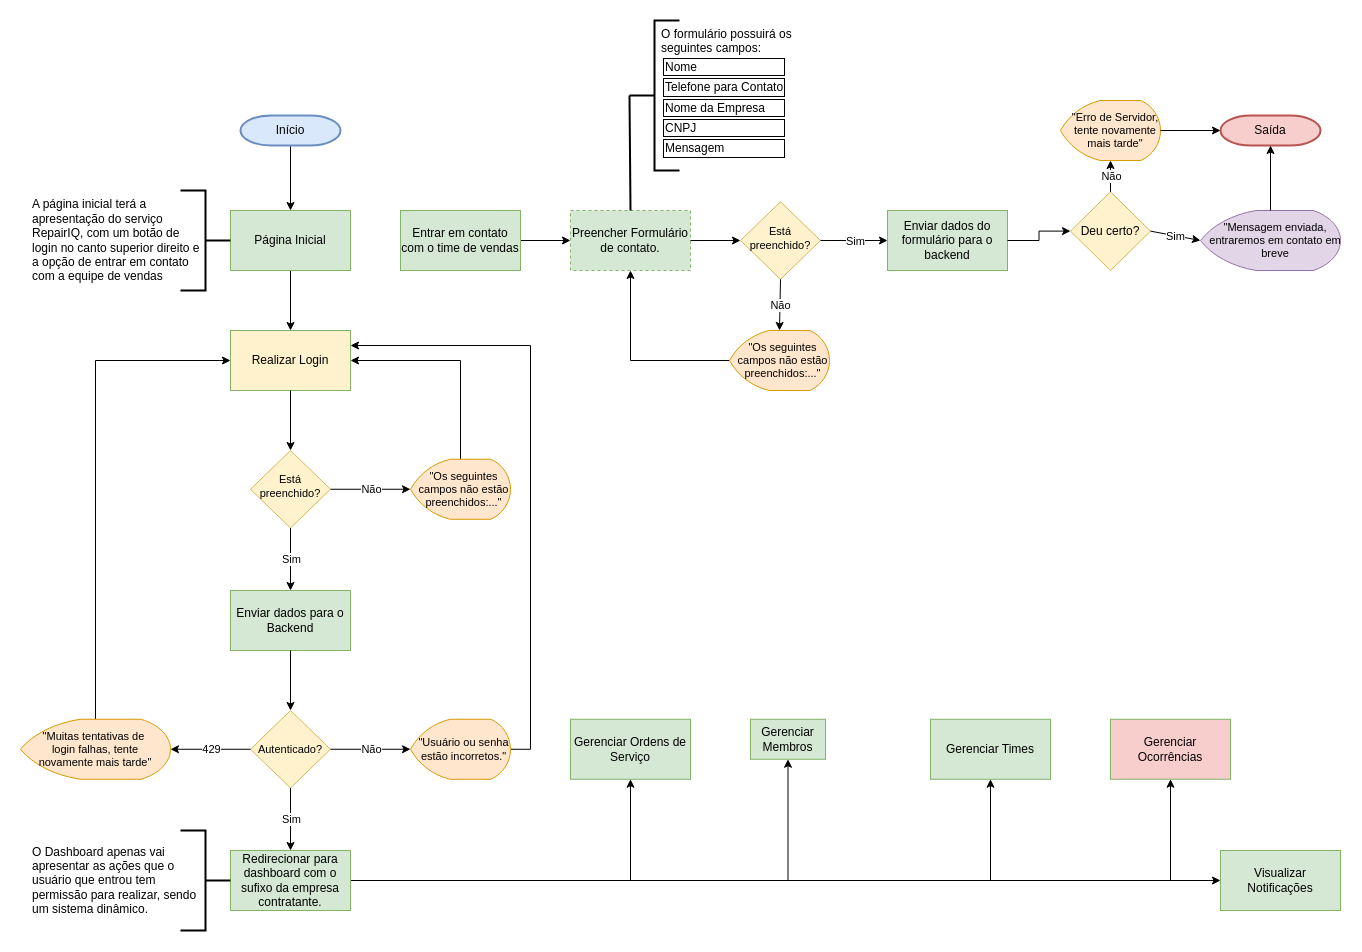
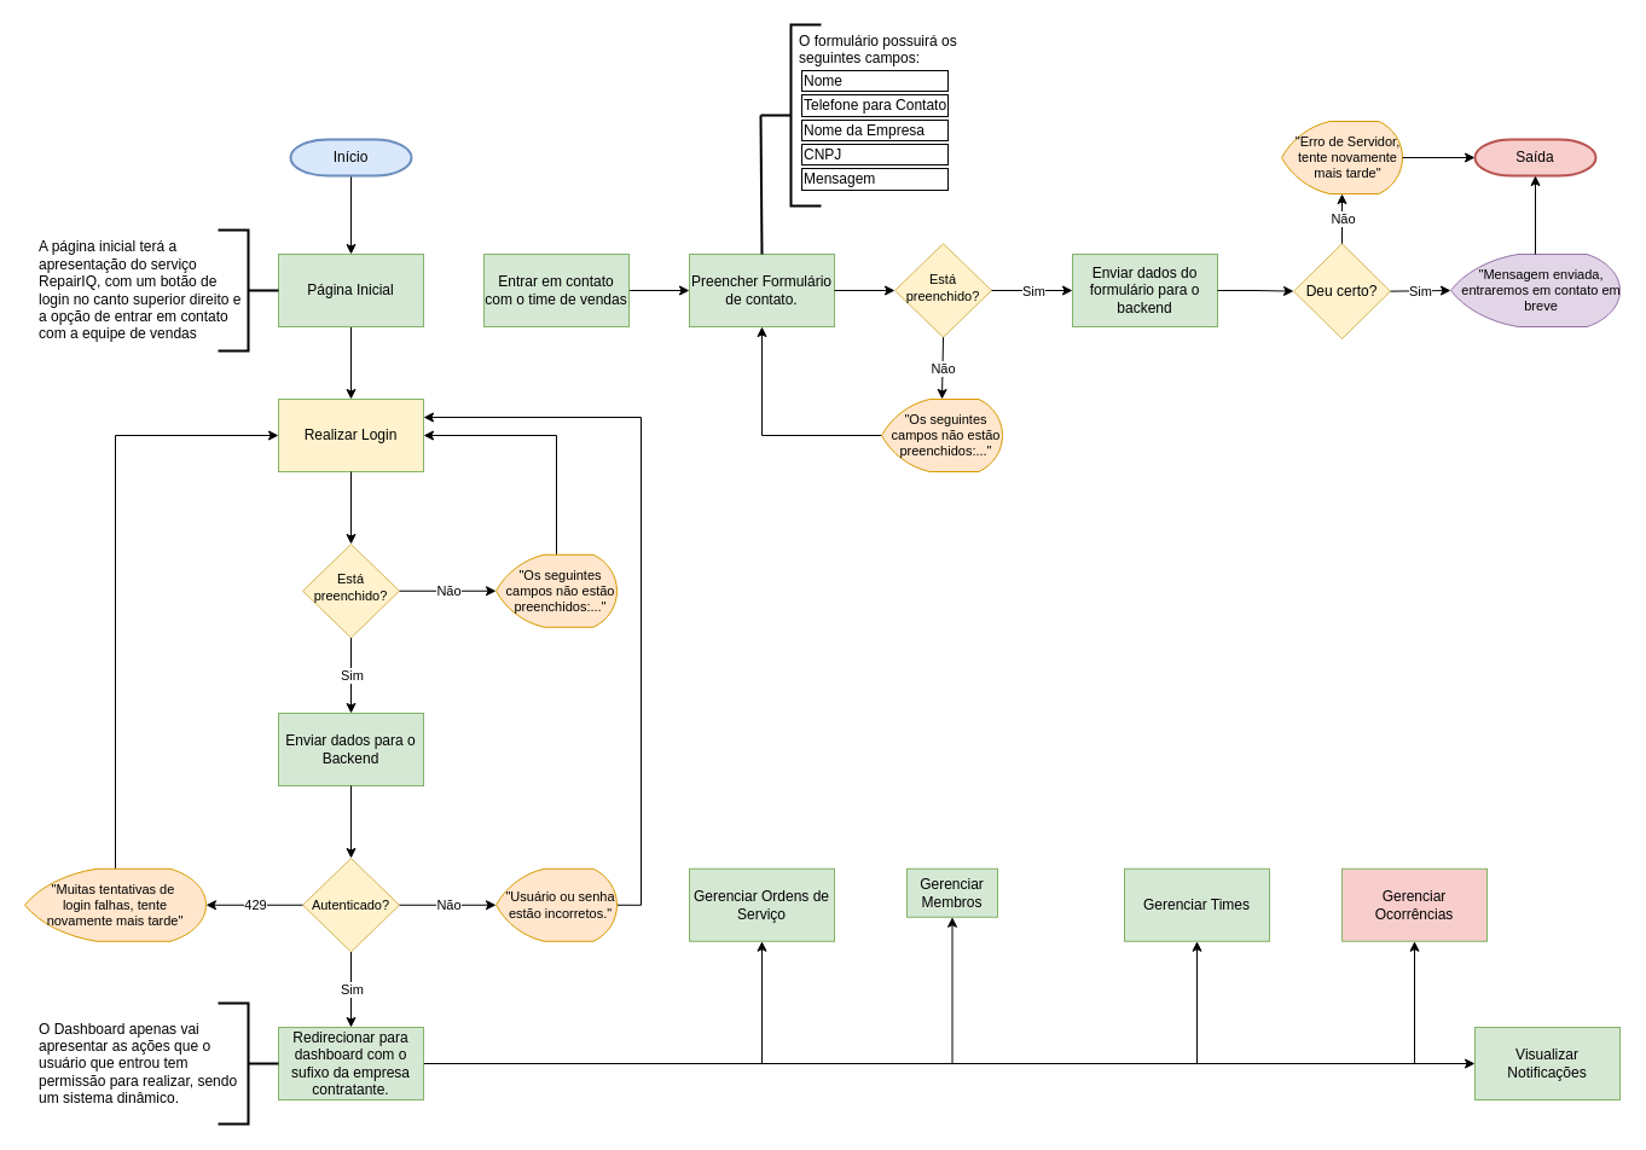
  <mxCell id="0" />
  <mxCell id="1" parent="0" />
  <mxCell id="2" style="edgeStyle=orthogonalEdgeStyle;rounded=0;orthogonalLoop=1;jettySize=auto;html=1;entryX=0.5;entryY=0;entryDx=0;entryDy=0;" edge="1" parent="1" source="3" target="5"><mxGeometry relative="1" as="geometry" /></mxCell>
  <mxCell id="3" value="Início" style="strokeWidth=2;html=1;shape=mxgraph.flowchart.terminator;whiteSpace=wrap;fillColor=#dae8fc;strokeColor=#6c8ebf;" vertex="1" parent="1"><mxGeometry x="240" y="115" width="100" height="30" as="geometry" /></mxCell>
  <mxCell id="4" style="edgeStyle=orthogonalEdgeStyle;rounded=0;orthogonalLoop=1;jettySize=auto;html=1;entryX=0.5;entryY=0;entryDx=0;entryDy=0;" edge="1" parent="1" source="5" target="8"><mxGeometry relative="1" as="geometry" /></mxCell>
  <mxCell id="5" value="Página Inicial" style="rounded=0;whiteSpace=wrap;html=1;fillColor=#d5e8d4;strokeColor=#82b366;" vertex="1" parent="1"><mxGeometry x="230" y="210" width="120" height="60" as="geometry" /></mxCell>
  <mxCell id="6" value="" style="strokeWidth=2;html=1;shape=mxgraph.flowchart.annotation_2;align=left;labelPosition=right;pointerEvents=1;rotation=-180;" vertex="1" parent="1"><mxGeometry y="190" width="50" height="100" as="geometry" x="180" /></mxCell>
  <mxCell id="7" value="A página inicial terá a apresentação do serviço RepairIQ, com um botão de login no canto superior direito e a opção de entrar em contato com a equipe de vendas" style="text;html=1;align=left;verticalAlign=middle;whiteSpace=wrap;rounded=0;" vertex="1" parent="1"><mxGeometry x="30" y="190" width="170" height="100" as="geometry" /></mxCell>
  <mxCell id="8" value="Realizar Login" style="rounded=0;whiteSpace=wrap;html=1;fillColor=#fff2cc;strokeColor=#82b366;" vertex="1" parent="1"><mxGeometry x="230" y="330" width="120" height="60" as="geometry" /></mxCell>
  <mxCell id="9" style="edgeStyle=orthogonalEdgeStyle;rounded=0;orthogonalLoop=1;jettySize=auto;html=1;entryX=0;entryY=0.5;entryDx=0;entryDy=0;" edge="1" parent="1" source="10" target="11"><mxGeometry relative="1" as="geometry" /></mxCell>
  <mxCell id="10" value="Entrar em contato com o time de vendas" style="rounded=0;whiteSpace=wrap;html=1;fillColor=#d5e8d4;strokeColor=#82b366;" vertex="1" parent="1"><mxGeometry x="400" y="210" width="120" height="60" as="geometry" /></mxCell>
- <mxCell id="11" value="Preencher Formulário de contato." style="rounded=0;whiteSpace=wrap;html=1;fillColor=#d5e8d4;strokeColor=#82b366;dashed=1;" vertex="1" parent="1"><mxGeometry x="570" y="210" width="120" height="60" as="geometry" /></mxCell>
+ <mxCell id="11" value="Preencher Formulário de contato." style="rounded=0;whiteSpace=wrap;html=1;fillColor=#d5e8d4;strokeColor=#82b366;" vertex="1" parent="1"><mxGeometry x="570" y="210" width="120" height="60" as="geometry" /></mxCell>
  <mxCell id="12" value="" style="strokeWidth=2;html=1;shape=mxgraph.flowchart.annotation_2;align=left;labelPosition=right;pointerEvents=1;rotation=0;" vertex="1" parent="1"><mxGeometry x="629" y="20" width="50" height="150" as="geometry" /></mxCell>
  <mxCell id="13" value="O formulário possuirá os seguintes campos:&lt;div&gt;&lt;table&gt;&lt;tbody&gt;&lt;tr&gt;&lt;td style=&quot;border: 1px solid rgb(0, 0, 0); border-collapse: collapse;&quot; border=&quot;1&quot;&gt;Nome&lt;br&gt;&lt;/td&gt;&lt;/tr&gt;&lt;tr&gt;&lt;td style=&quot;border: 1px solid rgb(0, 0, 0); border-collapse: collapse;&quot; border=&quot;1&quot;&gt;Telefone para Contato&lt;/td&gt;&lt;/tr&gt;&lt;tr&gt;&lt;td style=&quot;border: 1px solid rgb(0, 0, 0); border-collapse: collapse;&quot; border=&quot;1&quot;&gt;Nome da Empresa&lt;br&gt;&lt;/td&gt;&lt;/tr&gt;&lt;tr&gt;&lt;td style=&quot;border: 1px solid rgb(0, 0, 0); border-collapse: collapse;&quot; border=&quot;1&quot;&gt;CNPJ&lt;/td&gt;&lt;/tr&gt;&lt;tr&gt;&lt;td style=&quot;border: 1px solid rgb(0, 0, 0); border-collapse: collapse;&quot; border=&quot;1&quot;&gt;Mensagem&lt;/td&gt;&lt;/tr&gt;&lt;/tbody&gt;&lt;/table&gt;&lt;br&gt;&lt;/div&gt;" style="text;html=1;align=left;verticalAlign=middle;whiteSpace=wrap;rounded=0;" vertex="1" parent="1"><mxGeometry x="659" y="50" width="170" height="100" as="geometry" /></mxCell>
  <mxCell id="14" value="" style="endArrow=none;html=1;rounded=0;entryX=0;entryY=0.5;entryDx=0;entryDy=0;entryPerimeter=0;exitX=0.5;exitY=0;exitDx=0;exitDy=0;strokeWidth=2;" edge="1" parent="1" source="11" target="12"><mxGeometry width="50" height="50" relative="1" as="geometry"><mxPoint x="570" y="420" as="sourcePoint" /><mxPoint x="620" y="370" as="targetPoint" /></mxGeometry></mxCell>
  <mxCell id="15" value="Está preenchido?" style="strokeWidth=1;html=1;shape=mxgraph.flowchart.decision;whiteSpace=wrap;fontSize=11;verticalAlign=middle;spacing=2;spacingBottom=5;fillColor=#fff2cc;strokeColor=#d6b656;" vertex="1" parent="1"><mxGeometry x="740" y="201.25" width="80" height="77.5" as="geometry" /></mxCell>
  <mxCell id="16" style="edgeStyle=orthogonalEdgeStyle;rounded=0;orthogonalLoop=1;jettySize=auto;html=1;entryX=0;entryY=0.5;entryDx=0;entryDy=0;entryPerimeter=0;" edge="1" parent="1" source="11" target="15"><mxGeometry relative="1" as="geometry" /></mxCell>
  <mxCell id="17" value="Enviar dados do formulário para o backend" style="whiteSpace=wrap;html=1;fontSize=12;fillColor=#d5e8d4;strokeColor=#82b366;strokeWidth=1;spacing=2;spacingBottom=0;" vertex="1" parent="1"><mxGeometry x="887" y="210" width="120" height="60" as="geometry" /></mxCell>
  <mxCell id="18" value="" style="endArrow=classic;html=1;rounded=0;entryX=0;entryY=0.5;entryDx=0;entryDy=0;exitX=1;exitY=0.5;exitDx=0;exitDy=0;exitPerimeter=0;" edge="1" parent="1" source="15" target="17"><mxGeometry relative="1" as="geometry"><mxPoint x="540" y="400" as="sourcePoint" /><mxPoint x="640" y="400" as="targetPoint" /></mxGeometry></mxCell>
  <mxCell id="19" value="Sim" style="edgeLabel;resizable=0;html=1;;align=center;verticalAlign=middle;" connectable="0" vertex="1" parent="18"><mxGeometry relative="1" as="geometry" /></mxCell>
  <mxCell id="20" value="" style="endArrow=classic;html=1;rounded=0;exitX=0.5;exitY=1;exitDx=0;exitDy=0;exitPerimeter=0;entryX=0.5;entryY=0;entryDx=0;entryDy=0;entryPerimeter=0;" edge="1" parent="1" source="15" target="23"><mxGeometry relative="1" as="geometry"><mxPoint x="430" y="370" as="sourcePoint" /><mxPoint x="780" y="330" as="targetPoint" /></mxGeometry></mxCell>
  <mxCell id="21" value="Não" style="edgeLabel;resizable=0;html=1;;align=center;verticalAlign=middle;" connectable="0" vertex="1" parent="20"><mxGeometry relative="1" as="geometry" /></mxCell>
  <mxCell id="22" style="edgeStyle=orthogonalEdgeStyle;rounded=0;orthogonalLoop=1;jettySize=auto;html=1;entryX=0.5;entryY=1;entryDx=0;entryDy=0;" edge="1" parent="1" source="23" target="11"><mxGeometry relative="1" as="geometry" /></mxCell>
  <mxCell id="23" value="&quot;Os seguintes campos não estão preenchidos:...&quot;" style="strokeWidth=1;html=1;shape=mxgraph.flowchart.display;whiteSpace=wrap;fillColor=#ffe6cc;strokeColor=#d79b00;spacingRight=-7;fontSize=11;" vertex="1" parent="1"><mxGeometry x="729" y="330" width="100" height="60" as="geometry" /></mxCell>
- <mxCell id="24" value="Deu certo?" style="strokeWidth=1;html=1;shape=mxgraph.flowchart.decision;whiteSpace=wrap;fillColor=#fff2cc;strokeColor=#d6b656;" vertex="1" parent="1"><mxGeometry x="1070" y="191.25" width="80" height="78.75" as="geometry" /></mxCell>
+ <mxCell id="24" value="Deu certo?" style="strokeWidth=1;html=1;shape=mxgraph.flowchart.decision;whiteSpace=wrap;fillColor=#fff2cc;strokeColor=#d6b656;" vertex="1" parent="1"><mxGeometry x="1070" y="201.25" width="80" height="78.75" as="geometry" /></mxCell>
  <mxCell id="25" style="edgeStyle=orthogonalEdgeStyle;rounded=0;orthogonalLoop=1;jettySize=auto;html=1;entryX=0;entryY=0.5;entryDx=0;entryDy=0;entryPerimeter=0;" edge="1" parent="1" source="17" target="24"><mxGeometry relative="1" as="geometry" /></mxCell>
  <mxCell id="26" value="&quot;Erro de Servidor, tente novamente mais tarde&quot;" style="strokeWidth=1;html=1;shape=mxgraph.flowchart.display;whiteSpace=wrap;fillColor=#ffe6cc;strokeColor=#d79b00;fontSize=11;spacingBottom=0;align=center;spacingRight=-10;" vertex="1" parent="1"><mxGeometry x="1060" y="100" width="100" height="60" as="geometry" /></mxCell>
  <mxCell id="27" value="" style="endArrow=classic;html=1;rounded=0;exitX=0.5;exitY=0;exitDx=0;exitDy=0;exitPerimeter=0;" edge="1" parent="1" source="24"><mxGeometry relative="1" as="geometry"><mxPoint x="790" y="260" as="sourcePoint" /><mxPoint x="1110" y="160" as="targetPoint" /></mxGeometry></mxCell>
  <mxCell id="28" value="Não" style="edgeLabel;resizable=0;html=1;;align=center;verticalAlign=middle;" connectable="0" vertex="1" parent="27"><mxGeometry relative="1" as="geometry" /></mxCell>
  <mxCell id="29" value="Saída" style="strokeWidth=2;html=1;shape=mxgraph.flowchart.terminator;whiteSpace=wrap;fillColor=#f8cecc;strokeColor=#b85450;" vertex="1" parent="1"><mxGeometry x="1220" y="115" width="100" height="30" as="geometry" /></mxCell>
  <mxCell id="30" style="edgeStyle=orthogonalEdgeStyle;rounded=0;orthogonalLoop=1;jettySize=auto;html=1;entryX=0;entryY=0.5;entryDx=0;entryDy=0;entryPerimeter=0;" edge="1" parent="1" source="26" target="29"><mxGeometry relative="1" as="geometry" /></mxCell>
  <mxCell id="31" value="Está preenchido?" style="strokeWidth=1;html=1;shape=mxgraph.flowchart.decision;whiteSpace=wrap;fontSize=11;verticalAlign=middle;spacing=2;spacingBottom=5;fillColor=#fff2cc;strokeColor=#d6b656;" vertex="1" parent="1"><mxGeometry x="250" y="450" width="80" height="77.5" as="geometry" /></mxCell>
  <mxCell id="32" style="edgeStyle=orthogonalEdgeStyle;rounded=0;orthogonalLoop=1;jettySize=auto;html=1;entryX=0.5;entryY=0;entryDx=0;entryDy=0;entryPerimeter=0;" edge="1" parent="1" source="8" target="31"><mxGeometry relative="1" as="geometry" /></mxCell>
  <mxCell id="33" style="edgeStyle=orthogonalEdgeStyle;rounded=0;orthogonalLoop=1;jettySize=auto;html=1;exitX=0.5;exitY=0;exitDx=0;exitDy=0;exitPerimeter=0;entryX=1;entryY=0.5;entryDx=0;entryDy=0;" edge="1" parent="1" source="34" target="8"><mxGeometry relative="1" as="geometry" /></mxCell>
  <mxCell id="34" value="&quot;Os seguintes campos não estão preenchidos:...&quot;" style="strokeWidth=1;html=1;shape=mxgraph.flowchart.display;whiteSpace=wrap;fillColor=#ffe6cc;strokeColor=#d79b00;spacingRight=-7;fontSize=11;" vertex="1" parent="1"><mxGeometry x="410" y="458.75" width="100" height="60" as="geometry" /></mxCell>
  <mxCell id="35" value="Enviar dados para o Backend" style="rounded=0;whiteSpace=wrap;html=1;fillColor=#d5e8d4;strokeColor=#82b366;" vertex="1" parent="1"><mxGeometry x="230" y="590" width="120" height="60" as="geometry" /></mxCell>
  <mxCell id="36" value="" style="endArrow=classic;html=1;rounded=0;exitX=1;exitY=0.5;exitDx=0;exitDy=0;exitPerimeter=0;entryX=0;entryY=0.5;entryDx=0;entryDy=0;entryPerimeter=0;" edge="1" parent="1" source="31" target="34"><mxGeometry relative="1" as="geometry"><mxPoint x="790" y="289" as="sourcePoint" /><mxPoint x="789" y="340" as="targetPoint" /></mxGeometry></mxCell>
  <mxCell id="37" value="Não" style="edgeLabel;resizable=0;html=1;;align=center;verticalAlign=middle;" connectable="0" vertex="1" parent="36"><mxGeometry relative="1" as="geometry" /></mxCell>
  <mxCell id="38" value="" style="endArrow=classic;html=1;rounded=0;entryX=0.5;entryY=0;entryDx=0;entryDy=0;exitX=0.5;exitY=1;exitDx=0;exitDy=0;exitPerimeter=0;" edge="1" parent="1" source="31" target="35"><mxGeometry relative="1" as="geometry"><mxPoint x="830" y="250" as="sourcePoint" /><mxPoint x="897" y="250" as="targetPoint" /></mxGeometry></mxCell>
  <mxCell id="39" value="Sim" style="edgeLabel;resizable=0;html=1;;align=center;verticalAlign=middle;" connectable="0" vertex="1" parent="38"><mxGeometry relative="1" as="geometry" /></mxCell>
  <mxCell id="40" value="Autenticado?" style="strokeWidth=1;html=1;shape=mxgraph.flowchart.decision;whiteSpace=wrap;fontSize=11;verticalAlign=middle;spacing=2;spacingBottom=0;fillColor=#fff2cc;strokeColor=#d6b656;" vertex="1" parent="1"><mxGeometry x="250" y="710" width="80" height="77.5" as="geometry" /></mxCell>
  <mxCell id="41" style="edgeStyle=orthogonalEdgeStyle;rounded=0;orthogonalLoop=1;jettySize=auto;html=1;entryX=0.5;entryY=0;entryDx=0;entryDy=0;entryPerimeter=0;exitX=0.5;exitY=1;exitDx=0;exitDy=0;" edge="1" parent="1" source="35" target="40"><mxGeometry relative="1" as="geometry" /></mxCell>
  <mxCell id="42" value="&quot;Mensagem enviada, entraremos em contato em breve" style="strokeWidth=1;html=1;shape=mxgraph.flowchart.display;whiteSpace=wrap;fillColor=#e1d5e7;strokeColor=#9673a6;fontSize=11;spacingBottom=0;align=center;spacingRight=-10;" vertex="1" parent="1"><mxGeometry x="1200" y="210" width="140" height="60" as="geometry" /></mxCell>
  <mxCell id="43" value="" style="endArrow=classic;html=1;rounded=0;entryX=0;entryY=0.5;entryDx=0;entryDy=0;exitX=1;exitY=0.5;exitDx=0;exitDy=0;exitPerimeter=0;entryPerimeter=0;" edge="1" parent="1" source="24" target="42"><mxGeometry relative="1" as="geometry"><mxPoint x="830" y="250" as="sourcePoint" /><mxPoint x="897" y="250" as="targetPoint" /></mxGeometry></mxCell>
  <mxCell id="44" value="Sim" style="edgeLabel;resizable=0;html=1;;align=center;verticalAlign=middle;" connectable="0" vertex="1" parent="43"><mxGeometry relative="1" as="geometry" /></mxCell>
  <mxCell id="45" style="edgeStyle=orthogonalEdgeStyle;rounded=0;orthogonalLoop=1;jettySize=auto;html=1;entryX=0.5;entryY=1;entryDx=0;entryDy=0;entryPerimeter=0;" edge="1" parent="1" source="42" target="29"><mxGeometry relative="1" as="geometry" /></mxCell>
  <mxCell id="46" style="edgeStyle=orthogonalEdgeStyle;rounded=0;orthogonalLoop=1;jettySize=auto;html=1;exitX=1;exitY=0.5;exitDx=0;exitDy=0;exitPerimeter=0;entryX=1;entryY=0.25;entryDx=0;entryDy=0;" edge="1" parent="1" source="47" target="8"><mxGeometry relative="1" as="geometry" /></mxCell>
  <mxCell id="47" value="&quot;Usuário ou senha estão incorretos.&quot;" style="strokeWidth=1;html=1;shape=mxgraph.flowchart.display;whiteSpace=wrap;fillColor=#ffe6cc;strokeColor=#d79b00;spacingRight=-7;fontSize=11;" vertex="1" parent="1"><mxGeometry x="410" y="718.75" width="100" height="60" as="geometry" /></mxCell>
  <mxCell id="48" value="" style="endArrow=classic;html=1;rounded=0;" edge="1" parent="1" source="40" target="47"><mxGeometry relative="1" as="geometry"><mxPoint x="330" y="749" as="sourcePoint" /><mxPoint x="789" y="600" as="targetPoint" /></mxGeometry></mxCell>
  <mxCell id="49" value="Não" style="edgeLabel;resizable=0;html=1;;align=center;verticalAlign=middle;" connectable="0" vertex="1" parent="48"><mxGeometry relative="1" as="geometry" /></mxCell>
  <mxCell id="50" style="edgeStyle=orthogonalEdgeStyle;rounded=0;orthogonalLoop=1;jettySize=auto;html=1;entryX=0;entryY=0.5;entryDx=0;entryDy=0;exitX=0.5;exitY=0;exitDx=0;exitDy=0;exitPerimeter=0;" edge="1" parent="1" source="51" target="8"><mxGeometry relative="1" as="geometry" /></mxCell>
  <mxCell id="51" value="&quot;Muitas tentativas de&amp;nbsp;&lt;div&gt;login falhas, tente&lt;div&gt;novamente mais tarde&quot;&lt;/div&gt;&lt;/div&gt;" style="strokeWidth=1;html=1;shape=mxgraph.flowchart.display;whiteSpace=wrap;fillColor=#ffe6cc;strokeColor=#d79b00;fontSize=11;" vertex="1" parent="1"><mxGeometry x="20" y="718.75" width="150" height="60" as="geometry" /></mxCell>
  <mxCell id="52" value="" style="endArrow=classic;html=1;rounded=0;" edge="1" parent="1" source="40" target="51"><mxGeometry relative="1" as="geometry"><mxPoint x="340" y="499" as="sourcePoint" /><mxPoint x="420" y="499" as="targetPoint" /></mxGeometry></mxCell>
  <mxCell id="53" value="429" style="edgeLabel;resizable=0;html=1;;align=center;verticalAlign=middle;" connectable="0" vertex="1" parent="52"><mxGeometry relative="1" as="geometry" /></mxCell>
  <mxCell id="54" style="edgeStyle=orthogonalEdgeStyle;rounded=0;orthogonalLoop=1;jettySize=auto;html=1;" edge="1" parent="1" source="59" target="64"><mxGeometry relative="1" as="geometry"><mxPoint x="630" y="770" as="targetPoint" /></mxGeometry></mxCell>
  <mxCell id="55" style="edgeStyle=orthogonalEdgeStyle;rounded=0;orthogonalLoop=1;jettySize=auto;html=1;" edge="1" parent="1" source="59" target="65"><mxGeometry relative="1" as="geometry" /></mxCell>
  <mxCell id="56" style="edgeStyle=orthogonalEdgeStyle;rounded=0;orthogonalLoop=1;jettySize=auto;html=1;" edge="1" parent="1" source="59" target="66"><mxGeometry relative="1" as="geometry" /></mxCell>
  <mxCell id="57" style="edgeStyle=orthogonalEdgeStyle;rounded=0;orthogonalLoop=1;jettySize=auto;html=1;" edge="1" parent="1" source="59" target="67"><mxGeometry relative="1" as="geometry" /></mxCell>
  <mxCell id="58" style="edgeStyle=orthogonalEdgeStyle;rounded=0;orthogonalLoop=1;jettySize=auto;html=1;" edge="1" parent="1" source="59" target="68"><mxGeometry relative="1" as="geometry" /></mxCell>
  <mxCell id="59" value="Redirecionar para dashboard com o sufixo da empresa contratante." style="rounded=0;whiteSpace=wrap;html=1;fillColor=#d5e8d4;strokeColor=#82b366;" vertex="1" parent="1"><mxGeometry x="230" y="850" width="120" height="60" as="geometry" /></mxCell>
  <mxCell id="60" value="" style="endArrow=classic;html=1;rounded=0;" edge="1" parent="1" source="40" target="59"><mxGeometry relative="1" as="geometry"><mxPoint x="300" y="538" as="sourcePoint" /><mxPoint x="300" y="600" as="targetPoint" /></mxGeometry></mxCell>
  <mxCell id="61" value="Sim" style="edgeLabel;resizable=0;html=1;;align=center;verticalAlign=middle;" connectable="0" vertex="1" parent="60"><mxGeometry relative="1" as="geometry" /></mxCell>
  <mxCell id="62" value="" style="strokeWidth=2;html=1;shape=mxgraph.flowchart.annotation_2;align=left;labelPosition=right;pointerEvents=1;rotation=-180;" vertex="1" parent="1"><mxGeometry y="830" width="50" height="100" as="geometry" x="180" /></mxCell>
  <mxCell id="63" value="O Dashboard apenas vai apresentar as ações que o usuário que entrou tem permissão para realizar, sendo um sistema dinâmico." style="text;html=1;align=left;verticalAlign=middle;whiteSpace=wrap;rounded=0;" vertex="1" parent="1"><mxGeometry x="30" y="830" width="170" height="100" as="geometry" /></mxCell>
  <mxCell id="64" value="Gerenciar Ordens de Serviço" style="rounded=0;whiteSpace=wrap;html=1;fillColor=#d5e8d4;strokeColor=#82b366;" vertex="1" parent="1"><mxGeometry x="570" y="718.75" width="120" height="60" as="geometry" /></mxCell>
  <mxCell id="65" value="Gerenciar Membros" style="rounded=0;whiteSpace=wrap;html=1;fillColor=#d5e8d4;strokeColor=#82b366;" vertex="1" parent="1"><mxGeometry x="750" y="718.75" width="75" height="40" as="geometry" /></mxCell>
  <mxCell id="66" value="Gerenciar Times" style="rounded=0;whiteSpace=wrap;html=1;fillColor=#d5e8d4;strokeColor=#82b366;" vertex="1" parent="1"><mxGeometry x="930" y="718.75" width="120" height="60" as="geometry" /></mxCell>
  <mxCell id="67" value="Gerenciar Ocorrências" style="rounded=0;whiteSpace=wrap;html=1;fillColor=#f8cecc;strokeColor=#82b366;" vertex="1" parent="1"><mxGeometry x="1110" y="718.75" width="120" height="60" as="geometry" /></mxCell>
  <mxCell id="68" value="Visualizar Notificações" style="rounded=0;whiteSpace=wrap;html=1;fillColor=#d5e8d4;strokeColor=#82b366;" vertex="1" parent="1"><mxGeometry x="1220" y="850" width="120" height="60" as="geometry" /></mxCell>
